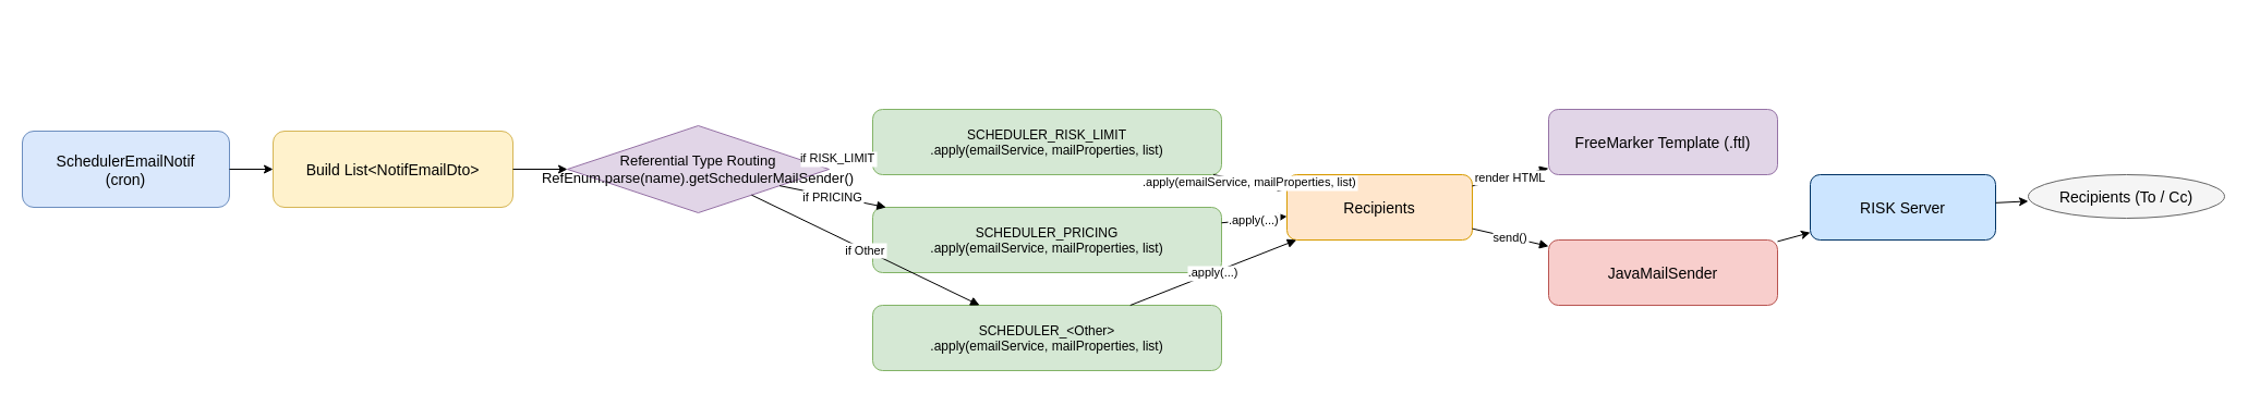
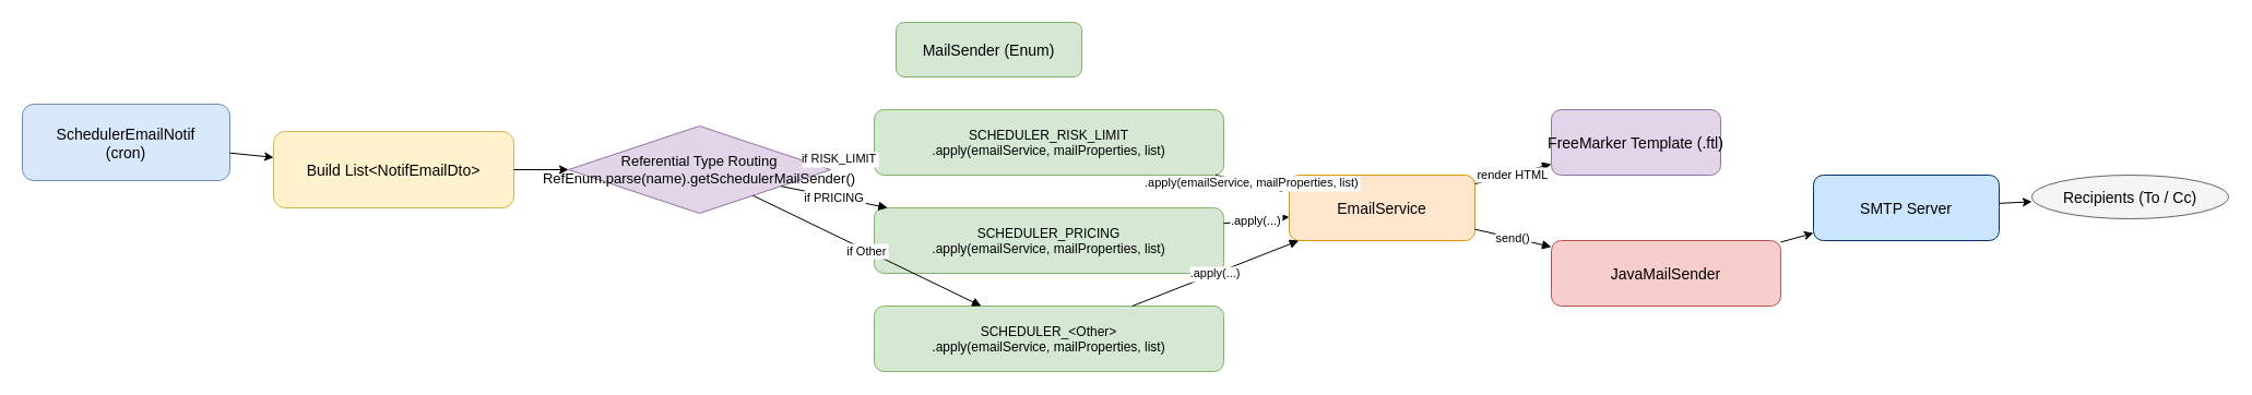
  <mxCell id="0" />
  <mxCell id="1" parent="0" />
- <mxCell id="2" value="SchedulerEmailNotif&#10;(cron)" style="shape=rectangle;rounded=1;fillColor=#dae8fc;strokeColor=#6c8ebf;fontSize=14;" vertex="1" parent="1"><mxGeometry x="20" y="120" width="190" height="70" as="geometry" /></mxCell>
+ <mxCell id="2" value="SchedulerEmailNotif&#10;(cron)" style="shape=rectangle;rounded=1;fillColor=#dae8fc;strokeColor=#6c8ebf;fontSize=14;" vertex="1" parent="1"><mxGeometry x="20" y="95" width="190" height="70" as="geometry" /></mxCell>
  <mxCell id="3" value="Build List&lt;NotifEmailDto&gt;" style="shape=rectangle;rounded=1;fillColor=#fff2cc;strokeColor=#d6b656;fontSize=14;" vertex="1" parent="1"><mxGeometry x="250" y="120" width="220" height="70" as="geometry" /></mxCell>
  <mxCell id="4" value="Referential Type Routing&#10;RefEnum.parse(name).getSchedulerMailSender()" style="rhombus;whiteSpace=wrap;html=1;rounded=0;fillColor=#e1d5e7;strokeColor=#9673a6;fontSize=13;" vertex="1" parent="1"><mxGeometry x="520" y="115" width="240" height="80" as="geometry" /></mxCell>
+ <mxCell id="5" value="MailSender (Enum)" style="shape=rectangle;rounded=1;fillColor=#d5e8d4;strokeColor=#82b366;fontSize=14;" vertex="1" parent="1"><mxGeometry x="820" y="20" width="170" height="50" as="geometry" /></mxCell>
  <mxCell id="6" value="SCHEDULER_RISK_LIMIT&#10;.apply(emailService, mailProperties, list)" style="shape=rectangle;rounded=1;fillColor=#d5e8d4;strokeColor=#82b366;fontSize=12;" vertex="1" parent="1"><mxGeometry x="800" y="100" width="320" height="60" as="geometry" /></mxCell>
  <mxCell id="7" value="SCHEDULER_PRICING&#10;.apply(emailService, mailProperties, list)" style="shape=rectangle;rounded=1;fillColor=#d5e8d4;strokeColor=#82b366;fontSize=12;" vertex="1" parent="1"><mxGeometry x="800" y="190" width="320" height="60" as="geometry" /></mxCell>
  <mxCell id="8" value="SCHEDULER_&lt;Other&gt;&#10;.apply(emailService, mailProperties, list)" style="shape=rectangle;rounded=1;fillColor=#d5e8d4;strokeColor=#82b366;fontSize=12;" vertex="1" parent="1"><mxGeometry x="800" y="280" width="320" height="60" as="geometry" /></mxCell>
- <mxCell id="9" value="Recipients" style="shape=rectangle;rounded=1;fillColor=#ffe6cc;strokeColor=#d79b00;fontSize=14;" vertex="1" parent="1"><mxGeometry x="1180" y="160" width="170" height="60" as="geometry" /></mxCell>
- <mxCell id="10" value="FreeMarker Template (.ftl)" style="shape=rectangle;rounded=1;fillColor=#e1d5e7;strokeColor=#9673a6;fontSize=14;" vertex="1" parent="1"><mxGeometry x="1420" y="100" width="210" height="60" as="geometry" /></mxCell>
+ <mxCell id="9" value="EmailService" style="shape=rectangle;rounded=1;fillColor=#ffe6cc;strokeColor=#d79b00;fontSize=14;" vertex="1" parent="1"><mxGeometry x="1180" y="160" width="170" height="60" as="geometry" /></mxCell>
+ <mxCell id="10" value="FreeMarker Template (.ftl)" style="shape=rectangle;rounded=1;fillColor=#e1d5e7;strokeColor=#9673a6;fontSize=14;" vertex="1" parent="1"><mxGeometry x="1420" y="100" width="155" height="60" as="geometry" /></mxCell>
  <mxCell id="11" value="JavaMailSender" style="shape=rectangle;rounded=1;fillColor=#f8cecc;strokeColor=#b85450;fontSize=14;" vertex="1" parent="1"><mxGeometry x="1420" y="220" width="210" height="60" as="geometry" /></mxCell>
- <mxCell id="12" value="RISK Server" style="shape=rectangle;rounded=1;fillColor=#cce5ff;strokeColor=#003366;fontSize=14;" vertex="1" parent="1"><mxGeometry x="1660" y="160" width="170" height="60" as="geometry" /></mxCell>
+ <mxCell id="12" value="SMTP Server" style="shape=rectangle;rounded=1;fillColor=#cce5ff;strokeColor=#003366;fontSize=14;" vertex="1" parent="1"><mxGeometry x="1660" y="160" width="170" height="60" as="geometry" /></mxCell>
  <mxCell id="13" value="Recipients (To / Cc)" style="shape=ellipse;fillColor=#f5f5f5;strokeColor=#666666;fontSize=14;" vertex="1" parent="1"><mxGeometry x="1860" y="160" width="180" height="40" as="geometry" /></mxCell>
  <mxCell id="14" edge="1" parent="1" source="2" target="3"><mxGeometry relative="1" as="geometry"><mxPoint x="210" y="155" as="targetPoint" /></mxGeometry></mxCell>
  <mxCell id="15" edge="1" parent="1" source="3" target="4"><mxGeometry relative="1" as="geometry" /></mxCell>
  <mxCell id="16" value="if RISK_LIMIT" edge="1" parent="1" source="4" target="6" style="endArrow=block;rounded=0;labelBackgroundColor=#ffffff;"><mxGeometry relative="1" as="geometry" /></mxCell>
  <mxCell id="17" value="if PRICING" edge="1" parent="1" source="4" target="7" style="endArrow=block;rounded=0;labelBackgroundColor=#ffffff;"><mxGeometry relative="1" as="geometry" /></mxCell>
  <mxCell id="18" value="if Other" edge="1" parent="1" source="4" target="8" style="endArrow=block;rounded=0;labelBackgroundColor=#ffffff;"><mxGeometry relative="1" as="geometry" /></mxCell>
  <mxCell id="19" value=".apply(emailService, mailProperties, list)" edge="1" parent="1" source="6" target="9" style="endArrow=block;rounded=0;labelBackgroundColor=#ffffff;"><mxGeometry relative="1" as="geometry" /></mxCell>
  <mxCell id="20" value=".apply(...)" edge="1" parent="1" source="7" target="9" style="endArrow=block;rounded=0;labelBackgroundColor=#ffffff;"><mxGeometry relative="1" as="geometry" /></mxCell>
  <mxCell id="21" value=".apply(...)" edge="1" parent="1" source="8" target="9" style="endArrow=block;rounded=0;labelBackgroundColor=#ffffff;"><mxGeometry relative="1" as="geometry" /></mxCell>
  <mxCell id="22" value="render HTML" edge="1" parent="1" source="9" target="10" style="endArrow=block;rounded=0;labelBackgroundColor=#ffffff;"><mxGeometry relative="1" as="geometry" /></mxCell>
  <mxCell id="23" value="send()" edge="1" parent="1" source="9" target="11" style="endArrow=block;rounded=0;labelBackgroundColor=#ffffff;"><mxGeometry relative="1" as="geometry" /></mxCell>
  <mxCell id="24" edge="1" parent="1" source="11" target="12"><mxGeometry relative="1" as="geometry" /></mxCell>
  <mxCell id="25" edge="1" parent="1" source="12" target="13"><mxGeometry relative="1" as="geometry" /></mxCell>
